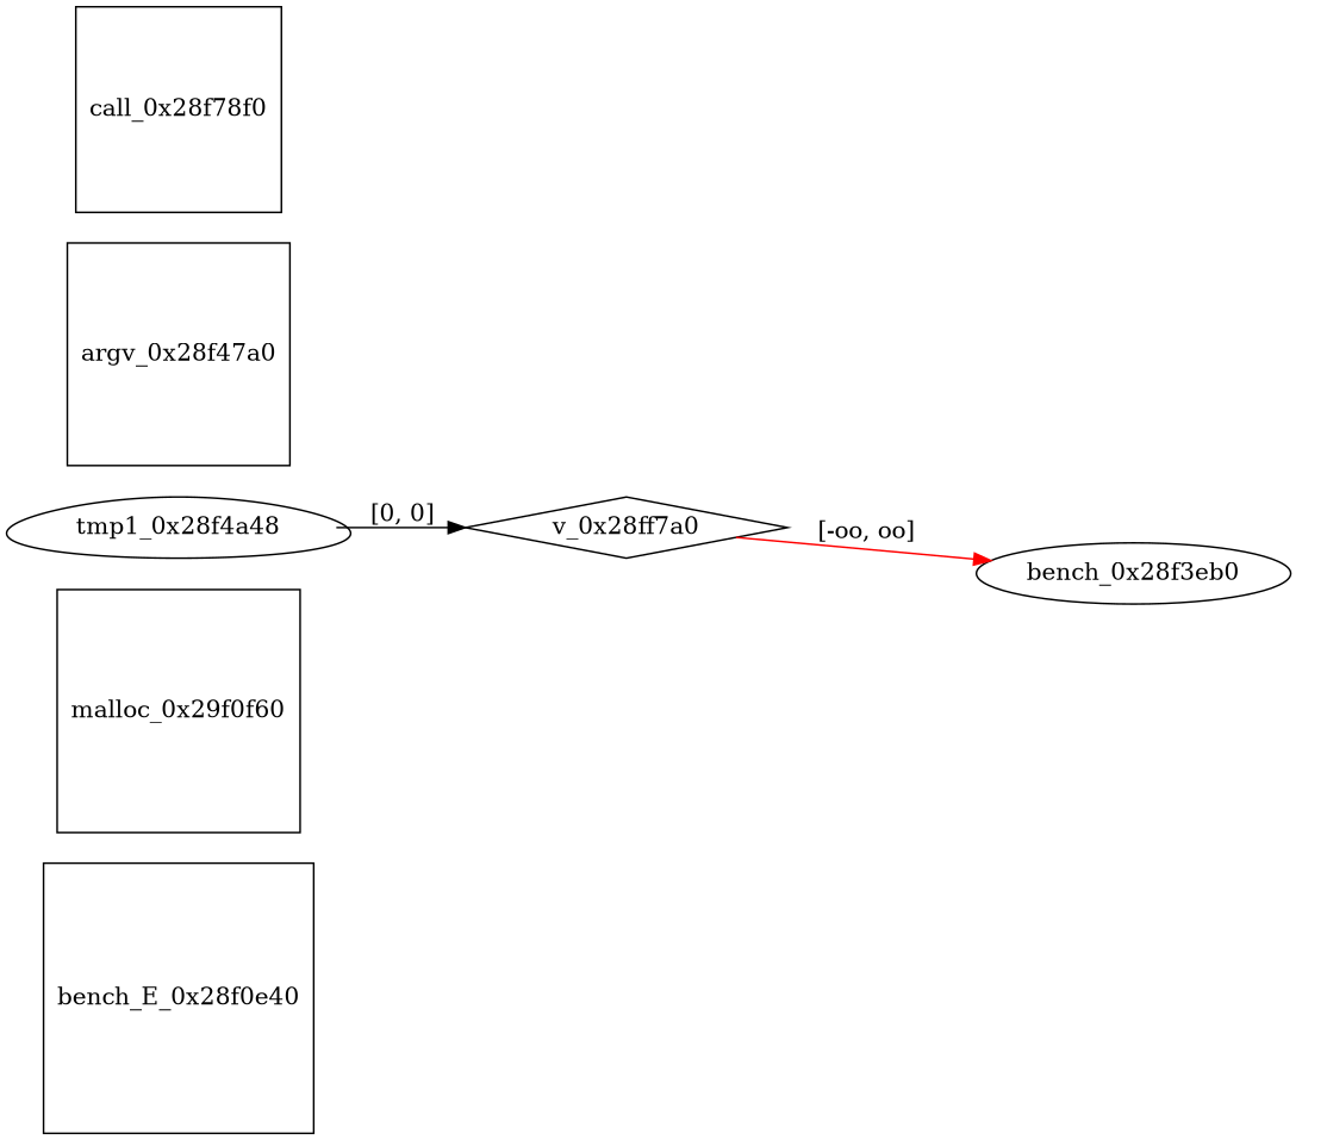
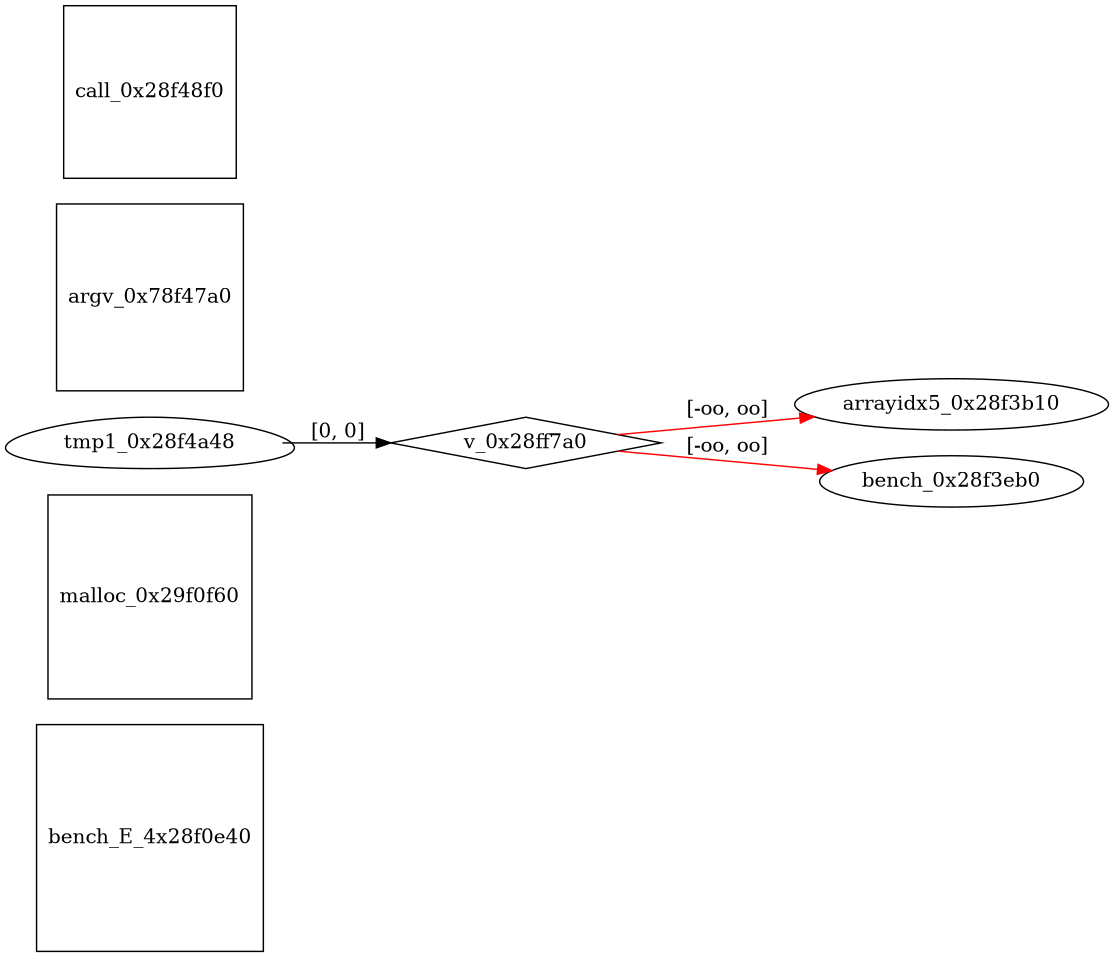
  digraph {
    rankdir=LR
    node [shape=square]
    edge [color=red]
-   bench_E_0x28f0e40
+   bench_E_0x28f0e40 [label=bench_E_4x28f0e40]
    n2 [label=malloc_0x29f0f60]
+   arrayidx5_0x28f3b10 [shape=ellipse]
    v_0x28ff7a0 [shape=diamond]
    n5 [label=bench_0x28f3eb0 shape=ellipse]
-   argv_0x28f47a0
-   call_0x28f48f0 [label=call_0x28f78f0]
+   argv_0x28f47a0 [label=argv_0x78f47a0]
+   call_0x28f48f0
    tmp1_0x28f4a48 [shape=egg]
+   v_0x28ff7a0 -> arrayidx5_0x28f3b10 [label="[-oo, oo]"]
    v_0x28ff7a0 -> n5 [label="[-oo, oo]"]
    tmp1_0x28f4a48 -> v_0x28ff7a0 [label="[0, 0]" color=""]
  }
